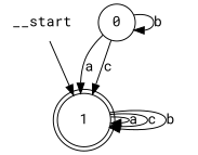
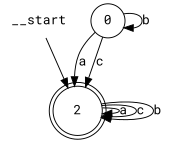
  digraph {
    fontname="Roboto Mono"
    node [fontname="Roboto Mono"]
    edge [fontname="Roboto Mono"]
    __start [shape=none]
-   n2 [label=1 shape=doublecircle]
+   n2 [label=2 shape=doublecircle]
    n3 [label=0 shape=circle]
    __start -> n2
    n2 -> n2 [label=a]
    n2 -> n2 [label=c]
    n2 -> n2 [label=b]
    n3 -> n2 [label=a]
    n3 -> n2 [label=c]
    n3 -> n3 [label=b]
  }
